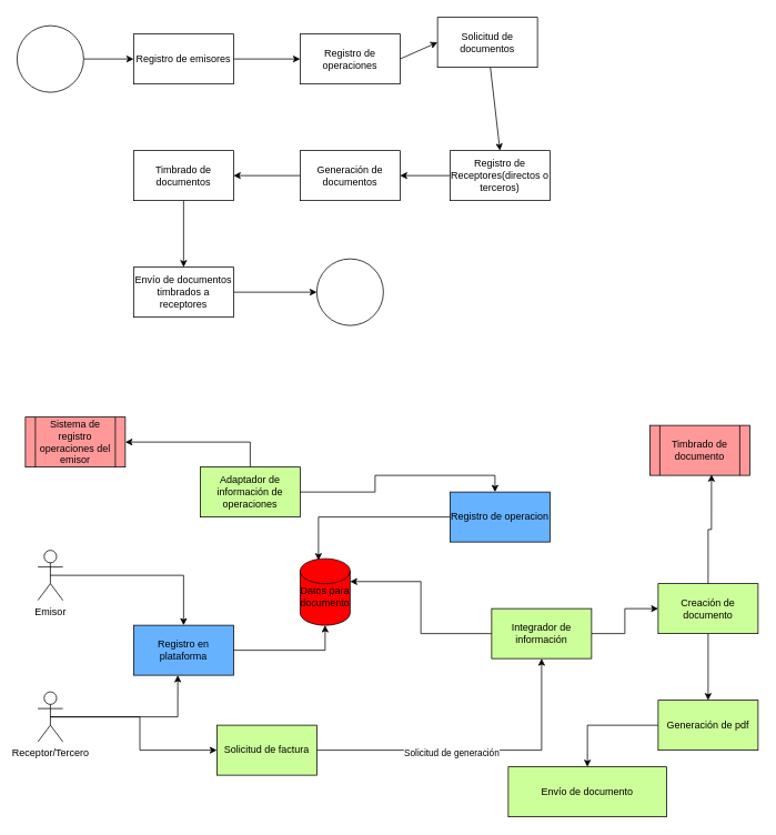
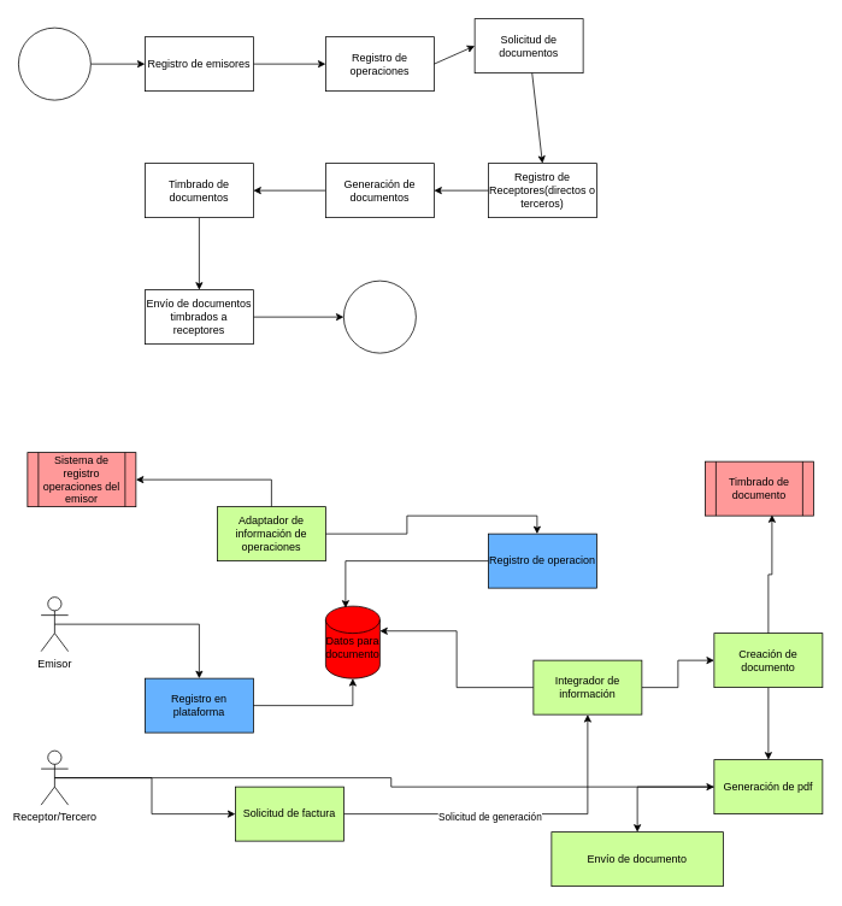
  <mxCell id="0" />
  <mxCell id="1" parent="0" />
  <mxCell id="2" value="" style="edgeStyle=orthogonalEdgeStyle;rounded=0;orthogonalLoop=1;jettySize=auto;html=1;" parent="1" source="3" target="5" edge="1"><mxGeometry relative="1" as="geometry" /></mxCell>
  <mxCell id="3" value="" style="ellipse;whiteSpace=wrap;html=1;aspect=fixed;" parent="1" vertex="1"><mxGeometry x="20" y="30" width="80" height="80" as="geometry" /></mxCell>
  <mxCell id="4" value="" style="edgeStyle=orthogonalEdgeStyle;rounded=0;orthogonalLoop=1;jettySize=auto;html=1;" parent="1" source="5" target="6" edge="1"><mxGeometry relative="1" as="geometry" /></mxCell>
  <mxCell id="5" value="&lt;div&gt;Registro de emisores&lt;/div&gt;" style="whiteSpace=wrap;html=1;" parent="1" vertex="1"><mxGeometry x="160" y="40" width="120" height="60" as="geometry" /></mxCell>
  <mxCell id="6" value="Registro de operaciones" style="whiteSpace=wrap;html=1;" parent="1" vertex="1"><mxGeometry x="360" y="40" width="120" height="60" as="geometry" /></mxCell>
  <mxCell id="7" value="Registro de Receptores(directos o terceros)" style="whiteSpace=wrap;html=1;" parent="1" vertex="1"><mxGeometry x="540" y="180" width="120" height="60" as="geometry" /></mxCell>
  <mxCell id="8" value="Solicitud de documentos" style="whiteSpace=wrap;html=1;" parent="1" vertex="1"><mxGeometry x="525" y="20" width="120" height="60" as="geometry" /></mxCell>
  <mxCell id="9" value="" style="edgeStyle=orthogonalEdgeStyle;rounded=0;orthogonalLoop=1;jettySize=auto;html=1;" parent="1" source="10" target="12" edge="1"><mxGeometry relative="1" as="geometry" /></mxCell>
  <mxCell id="10" value="Generación de documentos" style="whiteSpace=wrap;html=1;" parent="1" vertex="1"><mxGeometry x="360" y="180" width="120" height="60" as="geometry" /></mxCell>
  <mxCell id="11" value="" style="edgeStyle=orthogonalEdgeStyle;rounded=0;orthogonalLoop=1;jettySize=auto;html=1;" parent="1" source="12" target="14" edge="1"><mxGeometry relative="1" as="geometry" /></mxCell>
  <mxCell id="12" value="Timbrado de documentos" style="whiteSpace=wrap;html=1;" parent="1" vertex="1"><mxGeometry x="160" y="180" width="120" height="60" as="geometry" /></mxCell>
  <mxCell id="13" value="" style="edgeStyle=orthogonalEdgeStyle;rounded=0;orthogonalLoop=1;jettySize=auto;html=1;" parent="1" source="14" target="18" edge="1"><mxGeometry relative="1" as="geometry" /></mxCell>
  <mxCell id="14" value="Envío de documentos timbrados a receptores" style="whiteSpace=wrap;html=1;" parent="1" vertex="1"><mxGeometry x="160" y="320" width="120" height="60" as="geometry" /></mxCell>
  <mxCell id="15" value="" style="endArrow=classic;html=1;rounded=0;exitX=1;exitY=0.5;exitDx=0;exitDy=0;entryX=0;entryY=0.5;entryDx=0;entryDy=0;" parent="1" source="6" target="8" edge="1"><mxGeometry width="50" height="50" relative="1" as="geometry"><mxPoint x="470" y="80" as="sourcePoint" /><mxPoint x="520" y="30" as="targetPoint" /></mxGeometry></mxCell>
  <mxCell id="16" value="" style="endArrow=classic;html=1;rounded=0;entryX=0.5;entryY=0;entryDx=0;entryDy=0;" parent="1" source="8" target="7" edge="1"><mxGeometry width="50" height="50" relative="1" as="geometry"><mxPoint x="670" y="140" as="sourcePoint" /><mxPoint x="720" y="90" as="targetPoint" /></mxGeometry></mxCell>
  <mxCell id="17" value="" style="endArrow=classic;html=1;rounded=0;exitX=0;exitY=0.5;exitDx=0;exitDy=0;" parent="1" source="7" target="10" edge="1"><mxGeometry width="50" height="50" relative="1" as="geometry"><mxPoint x="520" y="300" as="sourcePoint" /><mxPoint x="570" y="250" as="targetPoint" /></mxGeometry></mxCell>
  <mxCell id="18" value="" style="ellipse;whiteSpace=wrap;html=1;" parent="1" vertex="1"><mxGeometry x="380" y="310" width="80" height="80" as="geometry" /></mxCell>
  <mxCell id="19" style="edgeStyle=orthogonalEdgeStyle;rounded=0;orthogonalLoop=1;jettySize=auto;html=1;exitX=0.5;exitY=0.5;exitDx=0;exitDy=0;exitPerimeter=0;" parent="1" source="20" target="23" edge="1"><mxGeometry relative="1" as="geometry" /></mxCell>
  <mxCell id="20" value="Emisor" style="shape=umlActor;verticalLabelPosition=bottom;verticalAlign=top;html=1;outlineConnect=0;" parent="1" vertex="1"><mxGeometry x="45" y="660" width="30" height="60" as="geometry" /></mxCell>
  <mxCell id="21" style="edgeStyle=orthogonalEdgeStyle;rounded=0;orthogonalLoop=1;jettySize=auto;html=1;exitX=0.5;exitY=0.5;exitDx=0;exitDy=0;exitPerimeter=0;" parent="1" source="22" target="27" edge="1"><mxGeometry relative="1" as="geometry" /></mxCell>
  <mxCell id="22" value="Receptor/Tercero" style="shape=umlActor;verticalLabelPosition=bottom;verticalAlign=top;html=1;outlineConnect=0;" parent="1" vertex="1"><mxGeometry x="45" y="830" width="30" height="60" as="geometry" /></mxCell>
  <mxCell id="23" value="Registro en plataforma" style="rounded=0;whiteSpace=wrap;html=1;fillColor=#66B2FF;" parent="1" vertex="1"><mxGeometry x="160" y="750" width="120" height="60" as="geometry" /></mxCell>
  <mxCell id="24" value="Registro de operacion" style="rounded=0;whiteSpace=wrap;html=1;fillColor=#66B2FF;" parent="1" vertex="1"><mxGeometry x="540" y="590" width="120" height="60" as="geometry" /></mxCell>
  <mxCell id="25" style="edgeStyle=orthogonalEdgeStyle;rounded=0;orthogonalLoop=1;jettySize=auto;html=1;exitX=1;exitY=0.5;exitDx=0;exitDy=0;" parent="1" source="27" target="45" edge="1"><mxGeometry relative="1" as="geometry" /></mxCell>
  <mxCell id="26" value="Solicitud de generación" style="edgeLabel;html=1;align=center;verticalAlign=middle;resizable=0;points=[];" parent="25" vertex="1" connectable="0"><mxGeometry x="-0.153" y="-3" relative="1" as="geometry"><mxPoint as="offset" /></mxGeometry></mxCell>
  <mxCell id="27" value="&lt;div&gt;Solicitud de factura&lt;/div&gt;" style="rounded=0;whiteSpace=wrap;html=1;fillColor=#CCFF99;" parent="1" vertex="1"><mxGeometry x="260" y="870" width="120" height="60" as="geometry" /></mxCell>
  <mxCell id="28" style="edgeStyle=orthogonalEdgeStyle;rounded=0;orthogonalLoop=1;jettySize=auto;html=1;exitX=0.5;exitY=1;exitDx=0;exitDy=0;" parent="1" source="29" target="31" edge="1"><mxGeometry relative="1" as="geometry" /></mxCell>
  <mxCell id="29" value="Creación de documento" style="rounded=0;whiteSpace=wrap;html=1;fillColor=#CCFF99;" parent="1" vertex="1"><mxGeometry x="790" y="700" width="120" height="60" as="geometry" /></mxCell>
  <mxCell id="30" style="edgeStyle=orthogonalEdgeStyle;rounded=0;orthogonalLoop=1;jettySize=auto;html=1;exitX=0;exitY=0.5;exitDx=0;exitDy=0;" parent="1" source="31" target="34" edge="1"><mxGeometry relative="1" as="geometry" /></mxCell>
  <mxCell id="31" value="Generación de pdf" style="rounded=0;whiteSpace=wrap;html=1;fillColor=#CCFF99;" parent="1" vertex="1"><mxGeometry x="790" y="840" width="120" height="60" as="geometry" /></mxCell>
- <mxCell id="32" style="edgeStyle=orthogonalEdgeStyle;rounded=0;orthogonalLoop=1;jettySize=auto;html=1;exitX=0.5;exitY=0.5;exitDx=0;exitDy=0;exitPerimeter=0;entryX=0.442;entryY=1;entryDx=0;entryDy=0;entryPerimeter=0;" parent="1" source="22" target="23" edge="1"><mxGeometry relative="1" as="geometry" /></mxCell>
+ <mxCell id="32" style="edgeStyle=orthogonalEdgeStyle;rounded=0;orthogonalLoop=1;jettySize=auto;html=1;exitX=0.5;exitY=0.5;exitDx=0;exitDy=0;exitPerimeter=0;" parent="1" source="22" target="31" edge="1"><mxGeometry relative="1" as="geometry" /></mxCell>
  <mxCell id="33" style="edgeStyle=orthogonalEdgeStyle;rounded=0;orthogonalLoop=1;jettySize=auto;html=1;exitX=1;exitY=0.5;exitDx=0;exitDy=0;" parent="1" source="45" target="29" edge="1"><mxGeometry relative="1" as="geometry" /></mxCell>
  <mxCell id="34" value="Envío de documento" style="rounded=0;whiteSpace=wrap;html=1;fillColor=#CCFF99;" parent="1" vertex="1"><mxGeometry x="610" y="920" width="190" height="60" as="geometry" /></mxCell>
  <mxCell id="35" style="edgeStyle=orthogonalEdgeStyle;rounded=0;orthogonalLoop=1;jettySize=auto;html=1;exitX=0.5;exitY=0;exitDx=0;exitDy=0;entryX=1;entryY=0.5;entryDx=0;entryDy=0;" parent="1" source="36" target="38" edge="1"><mxGeometry relative="1" as="geometry" /></mxCell>
  <mxCell id="36" value="Adaptador de información de operaciones" style="rounded=0;whiteSpace=wrap;html=1;fillColor=#CCFF99;" parent="1" vertex="1"><mxGeometry x="240" y="560" width="120" height="60" as="geometry" /></mxCell>
  <mxCell id="37" style="edgeStyle=orthogonalEdgeStyle;rounded=0;orthogonalLoop=1;jettySize=auto;html=1;exitX=1;exitY=0.5;exitDx=0;exitDy=0;entryX=0.45;entryY=0;entryDx=0;entryDy=0;entryPerimeter=0;" parent="1" source="36" target="24" edge="1"><mxGeometry relative="1" as="geometry" /></mxCell>
  <mxCell id="38" value="Sistema de registro operaciones del emisor" style="shape=process;whiteSpace=wrap;html=1;backgroundOutline=1;fillColor=#FF9999;" parent="1" vertex="1"><mxGeometry x="30" y="500" width="120" height="60" as="geometry" /></mxCell>
  <mxCell id="39" value="&lt;div&gt;Datos para documento&lt;/div&gt;&lt;div&gt;&lt;br&gt;&lt;/div&gt;" style="shape=cylinder3;whiteSpace=wrap;html=1;boundedLbl=1;backgroundOutline=1;size=15;fillColor=#FF0000;" parent="1" vertex="1"><mxGeometry x="360" y="670" width="60" height="80" as="geometry" /></mxCell>
  <mxCell id="40" style="edgeStyle=orthogonalEdgeStyle;rounded=0;orthogonalLoop=1;jettySize=auto;html=1;exitX=1;exitY=0.5;exitDx=0;exitDy=0;entryX=0.5;entryY=1;entryDx=0;entryDy=0;entryPerimeter=0;" parent="1" source="23" target="39" edge="1"><mxGeometry relative="1" as="geometry" /></mxCell>
  <mxCell id="41" style="edgeStyle=orthogonalEdgeStyle;rounded=0;orthogonalLoop=1;jettySize=auto;html=1;exitX=0;exitY=0.5;exitDx=0;exitDy=0;entryX=0.367;entryY=0.025;entryDx=0;entryDy=0;entryPerimeter=0;" parent="1" source="24" target="39" edge="1"><mxGeometry relative="1" as="geometry" /></mxCell>
  <mxCell id="42" style="edgeStyle=orthogonalEdgeStyle;rounded=0;orthogonalLoop=1;jettySize=auto;html=1;exitX=0;exitY=0.5;exitDx=0;exitDy=0;entryX=1;entryY=0;entryDx=0;entryDy=27.5;entryPerimeter=0;" parent="1" source="45" target="39" edge="1"><mxGeometry relative="1" as="geometry" /></mxCell>
  <mxCell id="43" value="Timbrado de documento" style="shape=process;whiteSpace=wrap;html=1;backgroundOutline=1;fillColor=#FF9999;" parent="1" vertex="1"><mxGeometry x="780" y="510" width="120" height="60" as="geometry" /></mxCell>
  <mxCell id="44" style="edgeStyle=orthogonalEdgeStyle;rounded=0;orthogonalLoop=1;jettySize=auto;html=1;exitX=0.5;exitY=0;exitDx=0;exitDy=0;entryX=0.617;entryY=0.983;entryDx=0;entryDy=0;entryPerimeter=0;" parent="1" source="29" target="43" edge="1"><mxGeometry relative="1" as="geometry" /></mxCell>
  <mxCell id="45" value="Integrador de información" style="rounded=0;whiteSpace=wrap;html=1;fillColor=#CCFF99;" parent="1" vertex="1"><mxGeometry x="590" y="730" width="120" height="60" as="geometry" /></mxCell>
